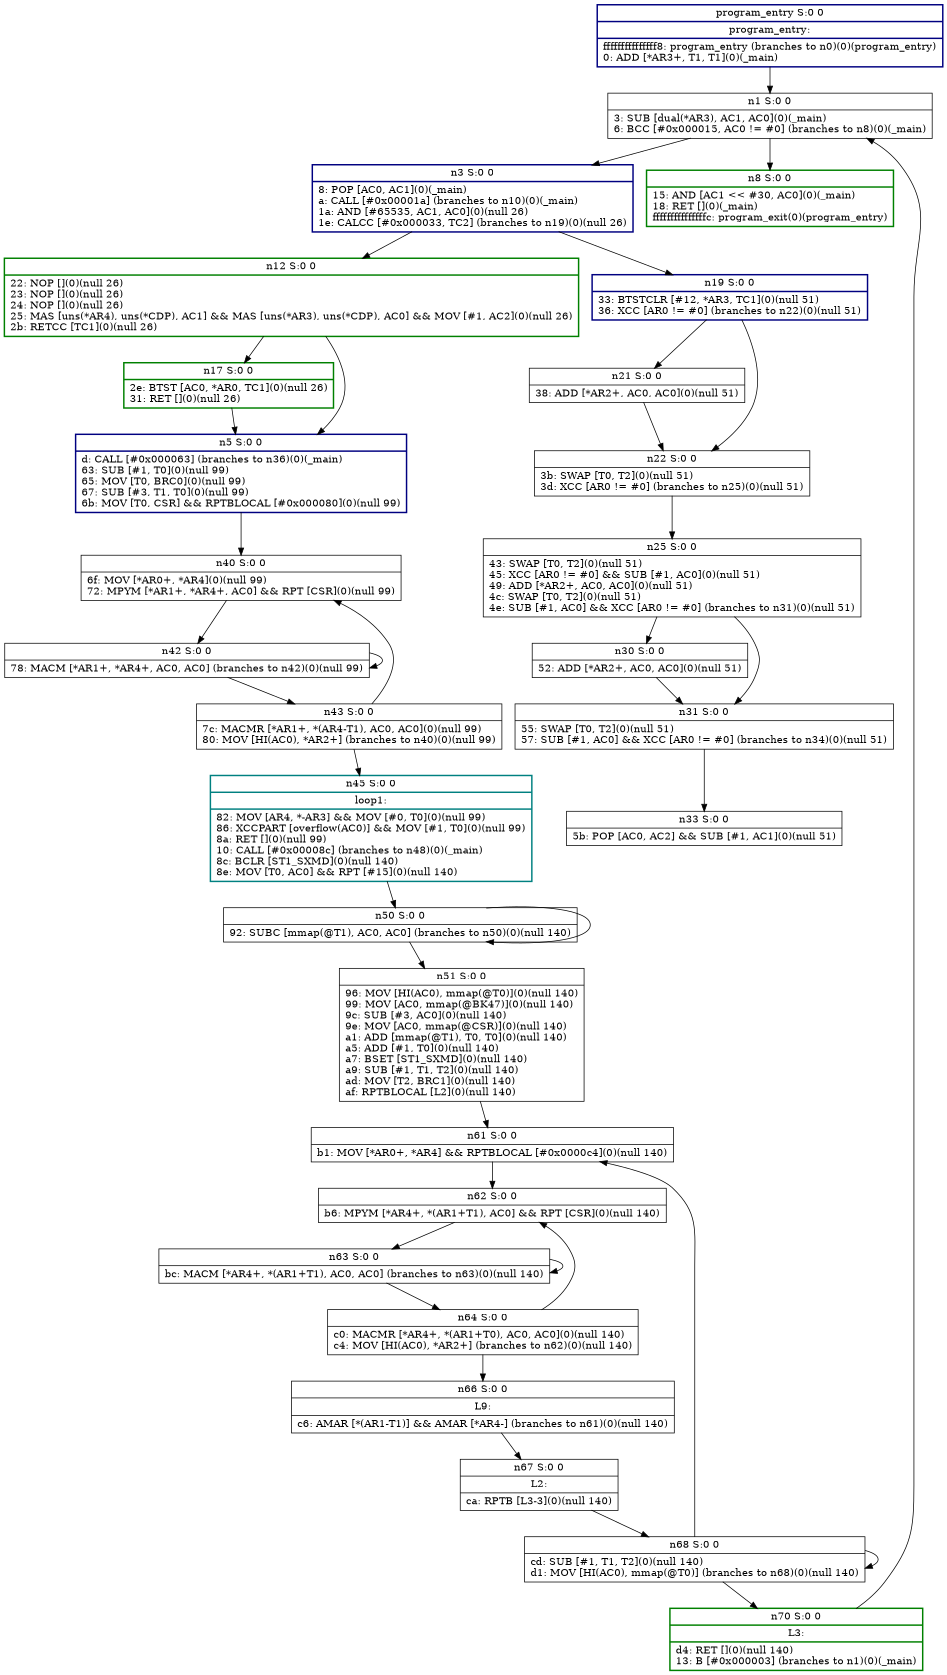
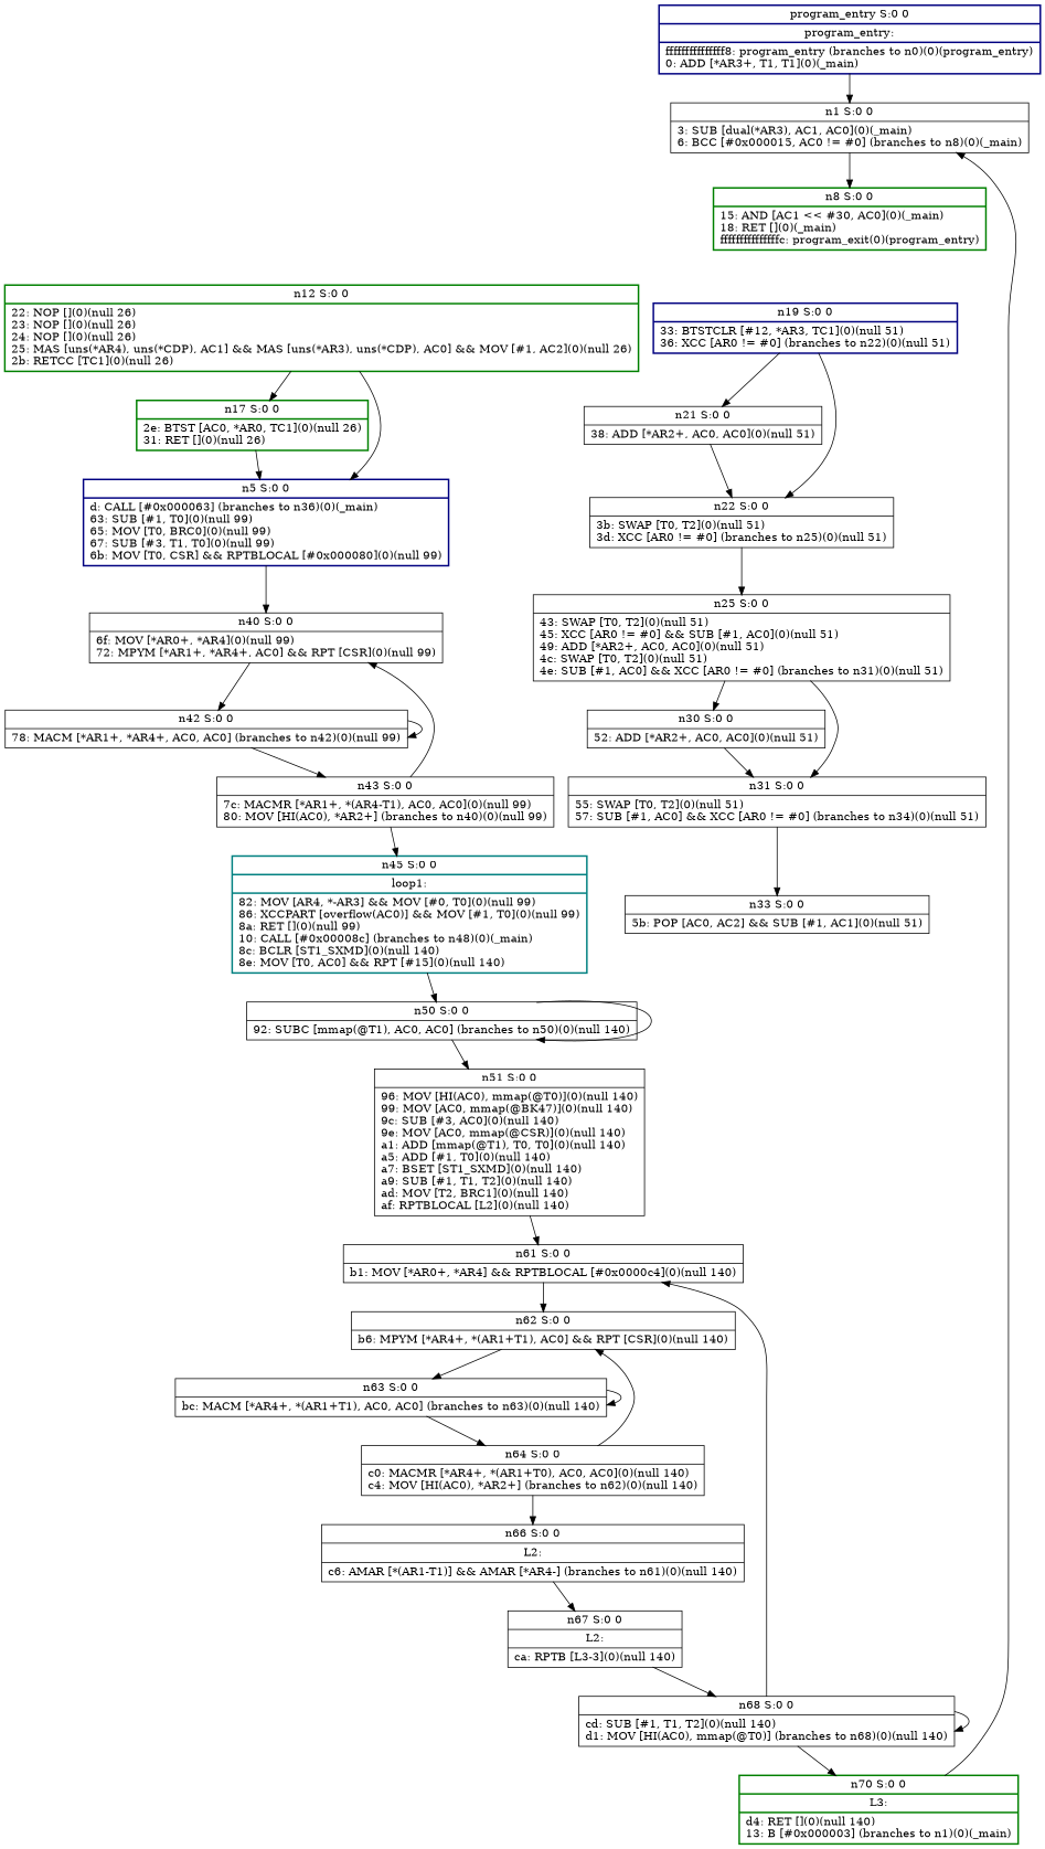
  digraph {
    node [shape=record]
    n1 [color="#000080" label="{program_entry S:0 0|program_entry:	|fffffffffffffff8: program_entry (branches  to n0)(0)(program_entry)\l0: ADD [*AR3+, T1, T1](0)(_main)\l}" style=bold]
    n2 [label="{n1 S:0 0|3: SUB [dual(*AR3), AC1, AC0](0)(_main)\l6: BCC [#0x000015, AC0 != #0] (branches  to n8)(0)(_main)\l}"]
-   n3 [color="#000080" label="{n3 S:0 0|8: POP [AC0, AC1](0)(_main)\la: CALL [#0x00001a] (branches  to n10)(0)(_main)\l1a: AND [#65535, AC1, AC0](0)(null 26)\l1e: CALCC [#0x000033, TC2] (branches  to n19)(0)(null 26)\l}" style=bold]
    n4 [color="#008000" label="{n8 S:0 0|15: AND [AC1 \<\< #30, AC0](0)(_main)\l18: RET [](0)(_main)\lfffffffffffffffc: program_exit(0)(program_entry)\l}" style=bold]
    n5 [color="#008000" label="{n12 S:0 0|22: NOP [](0)(null 26)\l23: NOP [](0)(null 26)\l24: NOP [](0)(null 26)\l25: MAS [uns(*AR4), uns(*CDP), AC1] && MAS [uns(*AR3), uns(*CDP), AC0] && MOV [#1, AC2](0)(null 26)\l2b: RETCC [TC1](0)(null 26)\l}" style=bold]
    n6 [color="#000080" label="{n19 S:0 0|33: BTSTCLR [#12, *AR3, TC1](0)(null 51)\l36: XCC [AR0 != #0] (branches  to n22)(0)(null 51)\l}" style=bold]
    n7 [color="#008000" label="{n17 S:0 0|2e: BTST [AC0, *AR0, TC1](0)(null 26)\l31: RET [](0)(null 26)\l}" style=bold]
    n8 [color="#000080" label="{n5 S:0 0|d: CALL [#0x000063] (branches  to n36)(0)(_main)\l63: SUB [#1, T0](0)(null 99)\l65: MOV [T0, BRC0](0)(null 99)\l67: SUB [#3, T1, T0](0)(null 99)\l6b: MOV [T0, CSR] && RPTBLOCAL [#0x000080](0)(null 99)\l}" style=bold]
    n9 [label="{n21 S:0 0|38: ADD [*AR2+, AC0, AC0](0)(null 51)\l}"]
    n10 [label="{n22 S:0 0|3b: SWAP [T0, T2](0)(null 51)\l3d: XCC [AR0 != #0] (branches  to n25)(0)(null 51)\l}"]
    n11 [label="{n40 S:0 0|6f: MOV [*AR0+, *AR4](0)(null 99)\l72: MPYM [*AR1+, *AR4+, AC0] && RPT [CSR](0)(null 99)\l}"]
    n12 [label="{n42 S:0 0|78: MACM [*AR1+, *AR4+, AC0, AC0] (branches  to n42)(0)(null 99)\l}"]
    n13 [label="{n43 S:0 0|7c: MACMR [*AR1+, *(AR4-T1), AC0, AC0](0)(null 99)\l80: MOV [HI(AC0), *AR2+] (branches  to n40)(0)(null 99)\l}"]
    n14 [color="#008080" label="{n45 S:0 0|loop1:	|82: MOV [AR4, *-AR3] && MOV [#0, T0](0)(null 99)\l86: XCCPART [overflow(AC0)] && MOV [#1, T0](0)(null 99)\l8a: RET [](0)(null 99)\l10: CALL [#0x00008c] (branches  to n48)(0)(_main)\l8c: BCLR [ST1_SXMD](0)(null 140)\l8e: MOV [T0, AC0] && RPT [#15](0)(null 140)\l}" style=bold]
    n15 [label="{n50 S:0 0|92: SUBC [mmap(@T1), AC0, AC0] (branches  to n50)(0)(null 140)\l}"]
    n16 [label="{n51 S:0 0|96: MOV [HI(AC0), mmap(@T0)](0)(null 140)\l99: MOV [AC0, mmap(@BK47)](0)(null 140)\l9c: SUB [#3, AC0](0)(null 140)\l9e: MOV [AC0, mmap(@CSR)](0)(null 140)\la1: ADD [mmap(@T1), T0, T0](0)(null 140)\la5: ADD [#1, T0](0)(null 140)\la7: BSET [ST1_SXMD](0)(null 140)\la9: SUB [#1, T1, T2](0)(null 140)\lad: MOV [T2, BRC1](0)(null 140)\laf: RPTBLOCAL [L2](0)(null 140)\l}"]
    n17 [label="{n61 S:0 0|b1: MOV [*AR0+, *AR4] && RPTBLOCAL [#0x0000c4](0)(null 140)\l}"]
    n18 [label="{n62 S:0 0|b6: MPYM [*AR4+, *(AR1+T1), AC0] && RPT [CSR](0)(null 140)\l}"]
    n19 [label="{n63 S:0 0|bc: MACM [*AR4+, *(AR1+T1), AC0, AC0] (branches  to n63)(0)(null 140)\l}"]
    n20 [label="{n64 S:0 0|c0: MACMR [*AR4+, *(AR1+T0), AC0, AC0](0)(null 140)\lc4: MOV [HI(AC0), *AR2+] (branches  to n62)(0)(null 140)\l}"]
-   n21 [label="{n66 S:0 0|L9:	|c6: AMAR [*(AR1-T1)] && AMAR [*AR4-] (branches  to n61)(0)(null 140)\l}"]
+   n21 [label="{n66 S:0 0|L2:	|c6: AMAR [*(AR1-T1)] && AMAR [*AR4-] (branches  to n61)(0)(null 140)\l}"]
    n22 [label="{n67 S:0 0|L2:	|ca: RPTB [L3-3](0)(null 140)\l}"]
    n23 [label="{n68 S:0 0|cd: SUB [#1, T1, T2](0)(null 140)\ld1: MOV [HI(AC0), mmap(@T0)] (branches  to n68)(0)(null 140)\l}"]
    n24 [color="#008000" label="{n70 S:0 0|L3:	|d4: RET [](0)(null 140)\l13: B [#0x000003] (branches  to n1)(0)(_main)\l}" style=bold]
    n25 [label="{n25 S:0 0|43: SWAP [T0, T2](0)(null 51)\l45: XCC [AR0 != #0] && SUB [#1, AC0](0)(null 51)\l49: ADD [*AR2+, AC0, AC0](0)(null 51)\l4c: SWAP [T0, T2](0)(null 51)\l4e: SUB [#1, AC0] && XCC [AR0 != #0] (branches  to n31)(0)(null 51)\l}"]
    n26 [label="{n30 S:0 0|52: ADD [*AR2+, AC0, AC0](0)(null 51)\l}"]
    n27 [label="{n31 S:0 0|55: SWAP [T0, T2](0)(null 51)\l57: SUB [#1, AC0] && XCC [AR0 != #0] (branches  to n34)(0)(null 51)\l}"]
    n28 [label="{n33 S:0 0|5b: POP [AC0, AC2] && SUB [#1, AC1](0)(null 51)\l}"]
    n1 -> n2
-   n2 -> n3
    n2 -> n4
-   n3 -> n5
-   n3 -> n6
    n5 -> n7
    n5 -> n8
    n6 -> n9
    n6 -> n10
    n7 -> n8
    n8 -> n11
    n9 -> n10
    n10 -> n25
    n11 -> n12
    n12 -> n12
    n12 -> n13
    n13 -> n11
    n13 -> n14
    n14 -> n15
    n15 -> n15
    n15 -> n16
    n16 -> n17
    n17 -> n18
    n18 -> n19
    n19 -> n19
    n19 -> n20
    n20 -> n18
    n20 -> n21
    n21 -> n22
    n22 -> n23
    n23 -> n17
    n23 -> n23
    n23 -> n24
    n24 -> n2
    n25 -> n26
    n25 -> n27
    n26 -> n27
    n27 -> n28
  }
